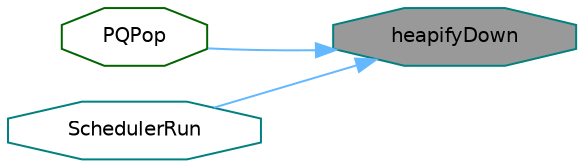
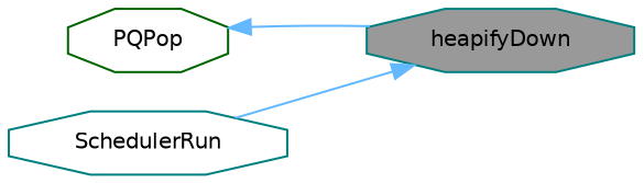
  digraph {
    rankdir=RL
    node [color=teal fillcolor=white fontname=Helvetica fontsize=10 shape=octagon style=filled]
    edge [color=steelblue1 dir=back fontname=Helvetica fontsize=10 labelfontname=Helvetica labelfontsize=10 style=solid]
    n1 [fillcolor=grey60 fontcolor=black height=0.2 label=heapifyDown width=0.4]
    n2 [color=darkgreen height=0.2 label=PQPop width=0.4]
    n3 [height=0.2 label=SchedulerRun width=0.4]
-   n1 -> n2
+   n2 -> n1
    n1 -> n3
  }
